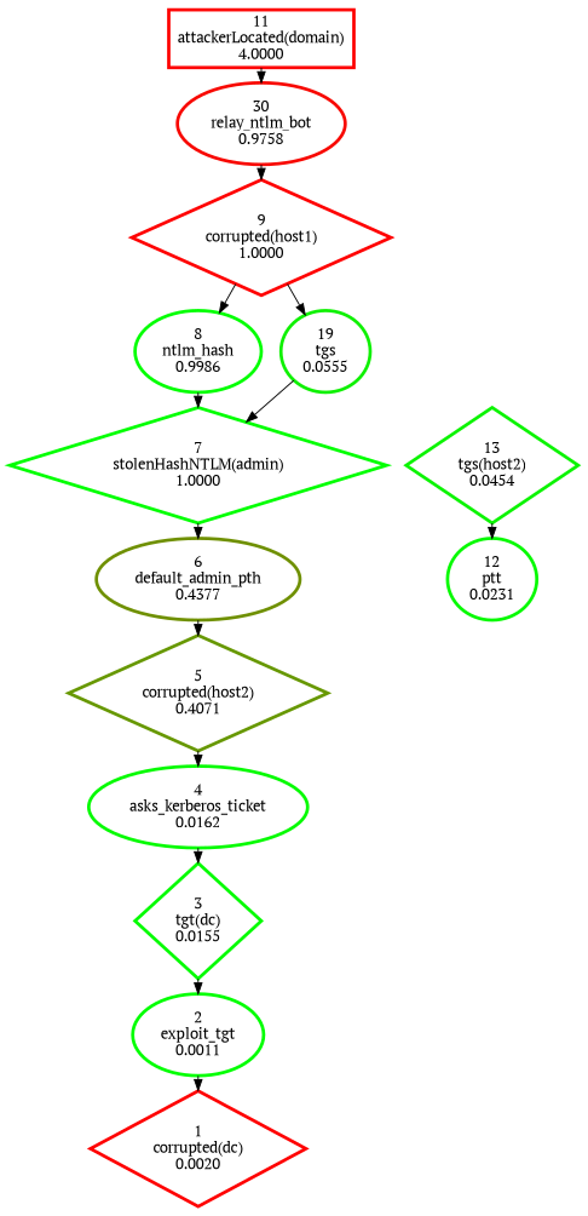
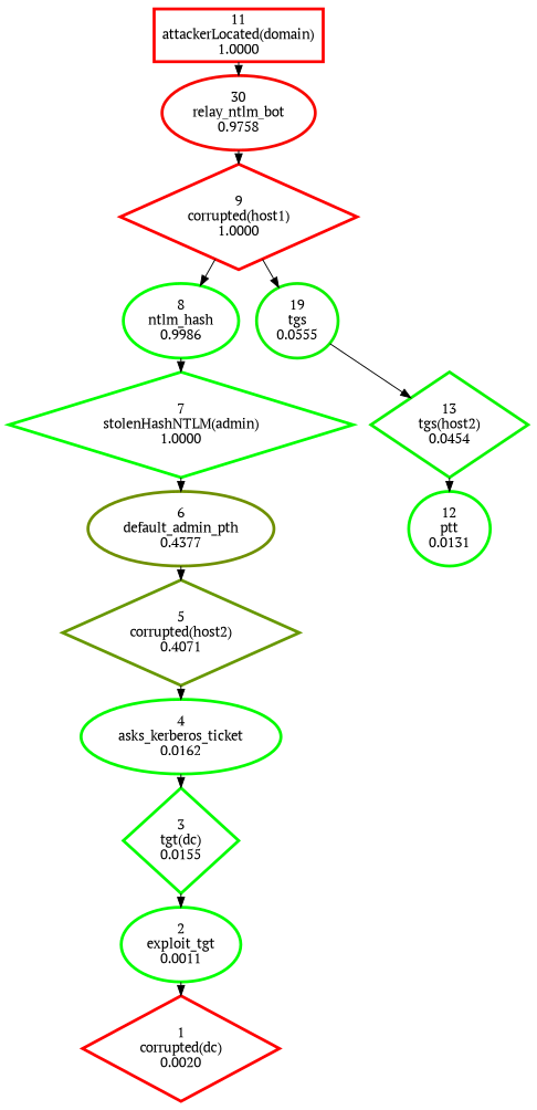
  digraph {
    fontname="PT Serif"
    ranksep=0.2
    node [color="#00FF00" fontname="PT Serif" penwidth=3 shape=ellipse]
    edge [fontname="PT Serif"]
    n1 [color="#FF0000" label="1\ncorrupted(dc)\n0.0020" shape=diamond]
    n2 [label="2\nexploit_tgt\n0.0011"]
    n3 [color="#03FC00" label="3\ntgt(dc)\n0.0155" shape=diamond]
    n4 [color="#04FB00" label="4\nasks_kerberos_ticket\n0.0162"]
    n5 [color="#679800" label="5\ncorrupted(host2)\n0.4071" shape=diamond]
    n6 [color="#6F9000" label="6\ndefault_admin_pth\n0.4377"]
    n7 [label="7\nstolenHashNTLM(admin)\n1.0000" shape=diamond]
    n8 [label="8\nntlm_hash\n0.9986"]
    n9 [color="#FF0000" label="9\ncorrupted(host1)\n1.0000" shape=diamond]
    n10 [color="#0EF100" label="19\ntgs\n0.0555"]
    n11 [color="#0BF400" label="13\ntgs(host2)\n0.0454" shape=diamond]
    n12 [color="#F80700" label="30\nrelay_ntlm_bot\n0.9758"]
-   n13 [color="#FE0100" label="11\nattackerLocated(domain)\n4.0000" shape=box]
-   n14 [color="#05FA00" label="12\nptt\n0.0231"]
+   n13 [color="#FE0100" label="11\nattackerLocated(domain)\n1.0000" shape=box]
+   n14 [color="#05FA00" label="12\nptt\n0.0131"]
    n2 -> n1
    n3 -> n2
    n4 -> n3
    n5 -> n4
    n6 -> n5
    n7 -> n6
    n8 -> n7
    n9 -> n8
    n9 -> n10
-   n10 -> n7
+   n10 -> n11
    n11 -> n14
    n12 -> n9
    n13 -> n12
  }
